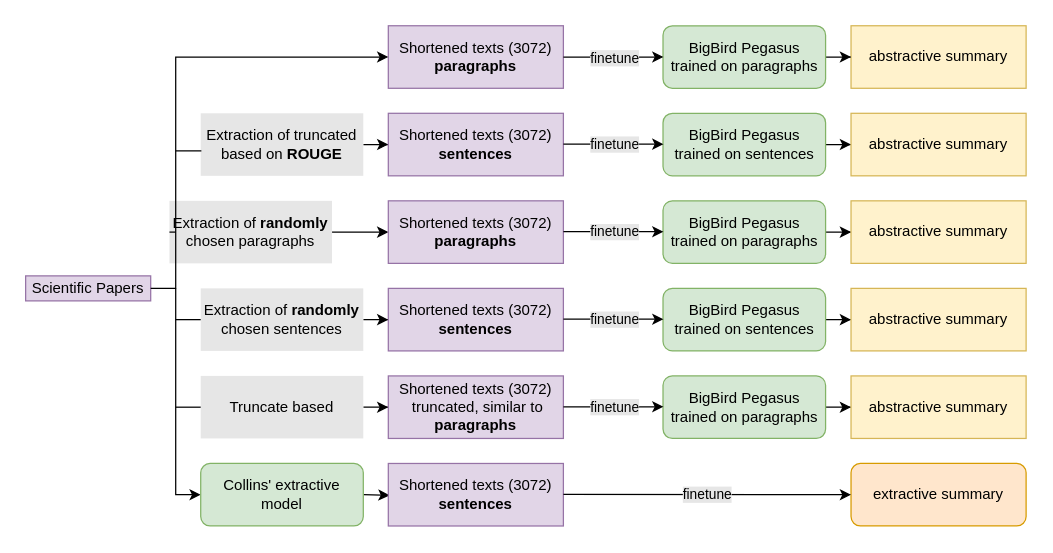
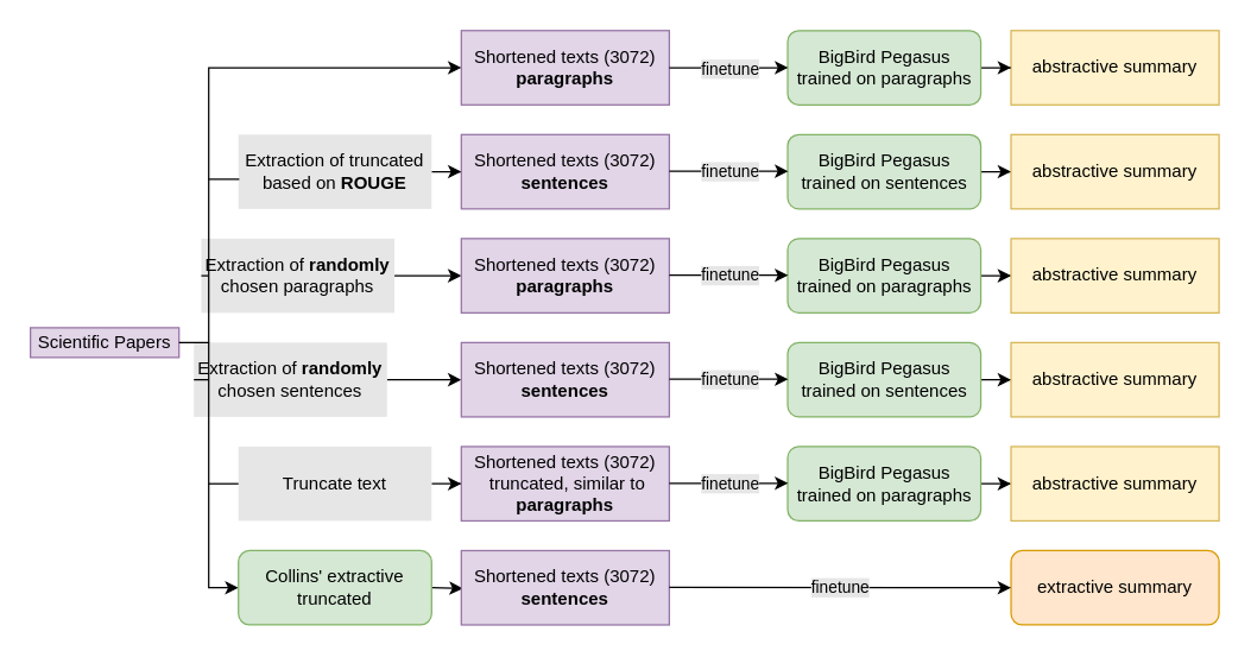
  <mxCell id="0" />
  <mxCell id="1" parent="0" />
  <mxCell id="2" value="" style="edgeStyle=orthogonalEdgeStyle;rounded=0;orthogonalLoop=1;jettySize=auto;html=1;" edge="1" parent="1" source="3" target="13"><mxGeometry relative="1" as="geometry" /></mxCell>
  <mxCell id="3" value="Extraction of truncated based on &lt;b&gt;ROUGE&lt;/b&gt;" style="rounded=0;whiteSpace=wrap;html=1;fillColor=#E6E6E6;strokeColor=none;" vertex="1" parent="1"><mxGeometry x="160" y="90" width="130" height="50" as="geometry" /></mxCell>
  <mxCell id="4" value="" style="edgeStyle=orthogonalEdgeStyle;rounded=0;orthogonalLoop=1;jettySize=auto;html=1;" edge="1" parent="1" source="5" target="14"><mxGeometry relative="1" as="geometry" /></mxCell>
  <mxCell id="5" value="Extraction of &lt;b&gt;randomly&lt;/b&gt; chosen paragraphs" style="rounded=0;whiteSpace=wrap;html=1;strokeColor=none;fillColor=#E6E6E6;" vertex="1" parent="1"><mxGeometry x="135" y="160" width="130" height="50" as="geometry" /></mxCell>
  <mxCell id="6" value="" style="edgeStyle=orthogonalEdgeStyle;rounded=0;orthogonalLoop=1;jettySize=auto;html=1;" edge="1" parent="1" source="7" target="15"><mxGeometry relative="1" as="geometry" /></mxCell>
- <mxCell id="7" value="Extraction of &lt;b&gt;randomly&lt;/b&gt; chosen sentences" style="rounded=0;whiteSpace=wrap;html=1;fillColor=#E6E6E6;strokeColor=none;" vertex="1" parent="1"><mxGeometry x="160" y="230" width="130" height="50" as="geometry" /></mxCell>
+ <mxCell id="7" value="Extraction of &lt;b&gt;randomly&lt;/b&gt; chosen sentences" style="rounded=0;whiteSpace=wrap;html=1;fillColor=#E6E6E6;strokeColor=none;" vertex="1" parent="1"><mxGeometry x="130" y="230" width="130" height="50" as="geometry" /></mxCell>
  <mxCell id="8" value="" style="edgeStyle=orthogonalEdgeStyle;rounded=0;orthogonalLoop=1;jettySize=auto;html=1;" edge="1" parent="1" source="9" target="16"><mxGeometry relative="1" as="geometry" /></mxCell>
- <mxCell id="9" value="Truncate based" style="rounded=0;whiteSpace=wrap;html=1;fillColor=#E6E6E6;strokeColor=none;" vertex="1" parent="1"><mxGeometry x="160" y="300" width="130" height="50" as="geometry" /></mxCell>
+ <mxCell id="9" value="Truncate text" style="rounded=0;whiteSpace=wrap;html=1;fillColor=#E6E6E6;strokeColor=none;" vertex="1" parent="1"><mxGeometry x="160" y="300" width="130" height="50" as="geometry" /></mxCell>
  <mxCell id="10" value="" style="edgeStyle=orthogonalEdgeStyle;rounded=0;orthogonalLoop=1;jettySize=auto;html=1;" edge="1" parent="1" target="17"><mxGeometry relative="1" as="geometry"><mxPoint x="290" y="395" as="sourcePoint" /></mxGeometry></mxCell>
  <mxCell id="11" value="Scientific Papers" style="rounded=0;whiteSpace=wrap;html=1;fillColor=#e1d5e7;strokeColor=#9673a6;" vertex="1" parent="1"><mxGeometry x="20" y="220" width="100" height="20" as="geometry" /></mxCell>
  <mxCell id="12" value="Shortened texts (3072) &lt;b&gt;paragraphs&lt;/b&gt;" style="rounded=0;whiteSpace=wrap;html=1;fillColor=#e1d5e7;strokeColor=#9673a6;" vertex="1" parent="1"><mxGeometry x="310" y="20" width="140" height="50" as="geometry" /></mxCell>
  <mxCell id="13" value="Shortened texts (3072) &lt;b&gt;sentences&lt;/b&gt;" style="rounded=0;whiteSpace=wrap;html=1;fillColor=#e1d5e7;strokeColor=#9673a6;" vertex="1" parent="1"><mxGeometry x="310" y="90" width="140" height="50" as="geometry" /></mxCell>
  <mxCell id="14" value="Shortened texts (3072) &lt;b&gt;paragraphs&lt;/b&gt;" style="rounded=0;whiteSpace=wrap;html=1;fillColor=#e1d5e7;strokeColor=#9673a6;" vertex="1" parent="1"><mxGeometry x="310" y="160" width="140" height="50" as="geometry" /></mxCell>
  <mxCell id="15" value="Shortened texts (3072) &lt;b&gt;sentences&lt;/b&gt;" style="rounded=0;whiteSpace=wrap;html=1;fillColor=#e1d5e7;strokeColor=#9673a6;" vertex="1" parent="1"><mxGeometry x="310" y="230" width="140" height="50" as="geometry" /></mxCell>
  <mxCell id="16" value="Shortened texts (3072) &amp;nbsp;truncated, similar to &lt;b&gt;paragraphs&lt;/b&gt;" style="rounded=0;whiteSpace=wrap;html=1;fillColor=#e1d5e7;strokeColor=#9673a6;" vertex="1" parent="1"><mxGeometry x="310" y="300" width="140" height="50" as="geometry" /></mxCell>
  <mxCell id="17" value="Shortened texts (3072) &lt;b&gt;sentences&lt;/b&gt;" style="rounded=0;whiteSpace=wrap;html=1;fillColor=#e1d5e7;strokeColor=#9673a6;" vertex="1" parent="1"><mxGeometry x="310" y="370" width="140" height="50" as="geometry" /></mxCell>
  <mxCell id="18" value="abstractive summary" style="rounded=0;whiteSpace=wrap;html=1;fillColor=#fff2cc;strokeColor=#d6b656;" vertex="1" parent="1"><mxGeometry x="680" y="20" width="140" height="50" as="geometry" /></mxCell>
  <mxCell id="19" value="" style="edgeStyle=orthogonalEdgeStyle;rounded=0;orthogonalLoop=1;jettySize=auto;html=1;" edge="1" parent="1" source="20" target="18"><mxGeometry relative="1" as="geometry" /></mxCell>
  <mxCell id="20" value="BigBird Pegasus trained on paragraphs" style="rounded=1;whiteSpace=wrap;html=1;fillColor=#d5e8d4;strokeColor=#82b366;" vertex="1" parent="1"><mxGeometry x="529.66" y="20" width="130" height="50" as="geometry" /></mxCell>
  <mxCell id="21" value="" style="edgeStyle=orthogonalEdgeStyle;rounded=0;orthogonalLoop=1;jettySize=auto;html=1;" edge="1" parent="1" source="22" target="30"><mxGeometry relative="1" as="geometry" /></mxCell>
  <mxCell id="22" value="BigBird Pegasus trained on paragraphs" style="rounded=1;whiteSpace=wrap;html=1;fillColor=#d5e8d4;strokeColor=#82b366;" vertex="1" parent="1"><mxGeometry x="529.66" y="160" width="130" height="50" as="geometry" /></mxCell>
  <mxCell id="23" value="" style="edgeStyle=orthogonalEdgeStyle;rounded=0;orthogonalLoop=1;jettySize=auto;html=1;" edge="1" parent="1" source="24" target="32"><mxGeometry relative="1" as="geometry" /></mxCell>
  <mxCell id="24" value="BigBird Pegasus trained on paragraphs" style="rounded=1;whiteSpace=wrap;html=1;fillColor=#d5e8d4;strokeColor=#82b366;" vertex="1" parent="1"><mxGeometry x="529.66" y="300" width="130" height="50" as="geometry" /></mxCell>
  <mxCell id="25" value="" style="edgeStyle=orthogonalEdgeStyle;rounded=0;orthogonalLoop=1;jettySize=auto;html=1;" edge="1" parent="1" source="26" target="29"><mxGeometry relative="1" as="geometry" /></mxCell>
  <mxCell id="26" value="BigBird Pegasus trained on sentences" style="rounded=1;whiteSpace=wrap;html=1;fillColor=#d5e8d4;strokeColor=#82b366;" vertex="1" parent="1"><mxGeometry x="529.66" y="90" width="130" height="50" as="geometry" /></mxCell>
  <mxCell id="27" value="" style="edgeStyle=orthogonalEdgeStyle;rounded=0;orthogonalLoop=1;jettySize=auto;html=1;" edge="1" parent="1" source="28" target="31"><mxGeometry relative="1" as="geometry" /></mxCell>
  <mxCell id="28" value="BigBird Pegasus trained on sentences" style="rounded=1;whiteSpace=wrap;html=1;fillColor=#d5e8d4;strokeColor=#82b366;" vertex="1" parent="1"><mxGeometry x="529.66" y="230" width="130" height="50" as="geometry" /></mxCell>
  <mxCell id="29" value="abstractive summary" style="rounded=0;whiteSpace=wrap;html=1;fillColor=#fff2cc;strokeColor=#d6b656;" vertex="1" parent="1"><mxGeometry x="680" y="90" width="140" height="50" as="geometry" /></mxCell>
  <mxCell id="30" value="abstractive summary" style="rounded=0;whiteSpace=wrap;html=1;fillColor=#fff2cc;strokeColor=#d6b656;" vertex="1" parent="1"><mxGeometry x="680" y="160" width="140" height="50" as="geometry" /></mxCell>
  <mxCell id="31" value="abstractive summary" style="rounded=0;whiteSpace=wrap;html=1;fillColor=#fff2cc;strokeColor=#d6b656;" vertex="1" parent="1"><mxGeometry x="680" y="230" width="140" height="50" as="geometry" /></mxCell>
  <mxCell id="32" value="abstractive summary" style="rounded=0;whiteSpace=wrap;html=1;fillColor=#fff2cc;strokeColor=#d6b656;" vertex="1" parent="1"><mxGeometry x="680" y="300" width="140" height="50" as="geometry" /></mxCell>
  <mxCell id="33" value="extractive summary" style="whiteSpace=wrap;html=1;fillColor=#ffe6cc;strokeColor=#d79b00;rounded=1;" vertex="1" parent="1"><mxGeometry x="680" y="370" width="140" height="50" as="geometry" /></mxCell>
  <mxCell id="34" value="" style="endArrow=classic;html=1;rounded=0;entryX=0;entryY=0.5;entryDx=0;entryDy=0;" edge="1" parent="1" target="12"><mxGeometry width="50" height="50" relative="1" as="geometry"><mxPoint x="120" y="230" as="sourcePoint" /><mxPoint x="140" y="40" as="targetPoint" /><Array as="points"><mxPoint x="140" y="230" /><mxPoint x="140" y="45" /></Array></mxGeometry></mxCell>
  <mxCell id="35" value="" style="endArrow=none;html=1;rounded=0;entryX=0.004;entryY=0.599;entryDx=0;entryDy=0;entryPerimeter=0;" edge="1" parent="1" target="3"><mxGeometry width="50" height="50" relative="1" as="geometry"><mxPoint x="140" y="120" as="sourcePoint" /><mxPoint x="190" y="70" as="targetPoint" /></mxGeometry></mxCell>
  <mxCell id="36" value="" style="endArrow=none;html=1;rounded=0;entryX=0;entryY=0.5;entryDx=0;entryDy=0;" edge="1" parent="1" target="5"><mxGeometry width="50" height="50" relative="1" as="geometry"><mxPoint x="140" y="185" as="sourcePoint" /><mxPoint x="380" y="240" as="targetPoint" /></mxGeometry></mxCell>
  <mxCell id="37" value="" style="endArrow=classic;html=1;rounded=0;entryX=0;entryY=0.5;entryDx=0;entryDy=0;" edge="1" parent="1"><mxGeometry width="50" height="50" relative="1" as="geometry"><mxPoint x="140" y="230" as="sourcePoint" /><mxPoint x="160" y="395" as="targetPoint" /><Array as="points"><mxPoint x="140" y="395" /></Array></mxGeometry></mxCell>
  <mxCell id="38" value="" style="endArrow=none;html=1;rounded=0;entryX=0;entryY=0.5;entryDx=0;entryDy=0;" edge="1" parent="1" target="7"><mxGeometry width="50" height="50" relative="1" as="geometry"><mxPoint x="140" y="255" as="sourcePoint" /><mxPoint x="380" y="270" as="targetPoint" /></mxGeometry></mxCell>
  <mxCell id="39" value="" style="endArrow=none;html=1;rounded=0;entryX=0;entryY=0.5;entryDx=0;entryDy=0;" edge="1" parent="1" target="9"><mxGeometry width="50" height="50" relative="1" as="geometry"><mxPoint x="140" y="325" as="sourcePoint" /><mxPoint x="380" y="270" as="targetPoint" /></mxGeometry></mxCell>
  <mxCell id="40" value="" style="endArrow=classic;html=1;rounded=0;exitX=1;exitY=0.5;exitDx=0;exitDy=0;" edge="1" parent="1" source="12"><mxGeometry relative="1" as="geometry"><mxPoint x="460" y="44.66" as="sourcePoint" /><mxPoint x="530" y="45" as="targetPoint" /></mxGeometry></mxCell>
  <mxCell id="41" value="finetune" style="edgeLabel;resizable=0;html=1;align=center;verticalAlign=middle;labelBackgroundColor=#E6E6E6;" connectable="0" vertex="1" parent="40"><mxGeometry relative="1" as="geometry" /></mxCell>
  <mxCell id="42" value="" style="endArrow=classic;html=1;rounded=0;exitX=1;exitY=0.5;exitDx=0;exitDy=0;" edge="1" parent="1"><mxGeometry relative="1" as="geometry"><mxPoint x="450" y="114.66" as="sourcePoint" /><mxPoint x="530" y="114.66" as="targetPoint" /></mxGeometry></mxCell>
  <mxCell id="43" value="finetune" style="edgeLabel;resizable=0;html=1;align=center;verticalAlign=middle;labelBackgroundColor=#E6E6E6;" connectable="0" vertex="1" parent="42"><mxGeometry relative="1" as="geometry" /></mxCell>
  <mxCell id="44" value="" style="endArrow=classic;html=1;rounded=0;exitX=1;exitY=0.5;exitDx=0;exitDy=0;" edge="1" parent="1"><mxGeometry relative="1" as="geometry"><mxPoint x="450" y="184.66" as="sourcePoint" /><mxPoint x="530" y="184.66" as="targetPoint" /></mxGeometry></mxCell>
  <mxCell id="45" value="finetune" style="edgeLabel;resizable=0;html=1;align=center;verticalAlign=middle;labelBackgroundColor=#E6E6E6;" connectable="0" vertex="1" parent="44"><mxGeometry relative="1" as="geometry" /></mxCell>
  <mxCell id="46" value="" style="endArrow=classic;html=1;rounded=0;exitX=1;exitY=0.5;exitDx=0;exitDy=0;" edge="1" parent="1"><mxGeometry relative="1" as="geometry"><mxPoint x="450" y="254.66" as="sourcePoint" /><mxPoint x="530" y="254.66" as="targetPoint" /></mxGeometry></mxCell>
  <mxCell id="47" value="finetune" style="edgeLabel;resizable=0;html=1;align=center;verticalAlign=middle;labelBackgroundColor=#E6E6E6;" connectable="0" vertex="1" parent="46"><mxGeometry relative="1" as="geometry" /></mxCell>
  <mxCell id="48" value="" style="endArrow=classic;html=1;rounded=0;exitX=1;exitY=0.5;exitDx=0;exitDy=0;" edge="1" parent="1"><mxGeometry relative="1" as="geometry"><mxPoint x="450" y="324.66" as="sourcePoint" /><mxPoint x="530" y="324.66" as="targetPoint" /></mxGeometry></mxCell>
  <mxCell id="49" value="finetune" style="edgeLabel;resizable=0;html=1;align=center;verticalAlign=middle;labelBackgroundColor=#E6E6E6;" connectable="0" vertex="1" parent="48"><mxGeometry relative="1" as="geometry" /></mxCell>
  <mxCell id="50" value="" style="endArrow=classic;html=1;rounded=0;exitX=1;exitY=0.5;exitDx=0;exitDy=0;entryX=0;entryY=0.5;entryDx=0;entryDy=0;" edge="1" parent="1" target="33"><mxGeometry relative="1" as="geometry"><mxPoint x="450" y="394.66" as="sourcePoint" /><mxPoint x="530" y="394.66" as="targetPoint" /></mxGeometry></mxCell>
  <mxCell id="51" value="finetune" style="edgeLabel;resizable=0;html=1;align=center;verticalAlign=middle;labelBackgroundColor=#E6E6E6;" connectable="0" vertex="1" parent="50"><mxGeometry relative="1" as="geometry" /></mxCell>
- <mxCell id="52" value="Collins' extractive model" style="rounded=1;whiteSpace=wrap;html=1;fillColor=#d5e8d4;strokeColor=#82b366;" vertex="1" parent="1"><mxGeometry x="160" y="370" width="130" height="50" as="geometry" /></mxCell>
+ <mxCell id="52" value="Collins' extractive truncated" style="rounded=1;whiteSpace=wrap;html=1;fillColor=#d5e8d4;strokeColor=#82b366;" vertex="1" parent="1"><mxGeometry x="160" y="370" width="130" height="50" as="geometry" /></mxCell>
